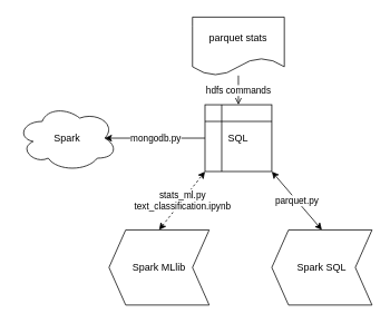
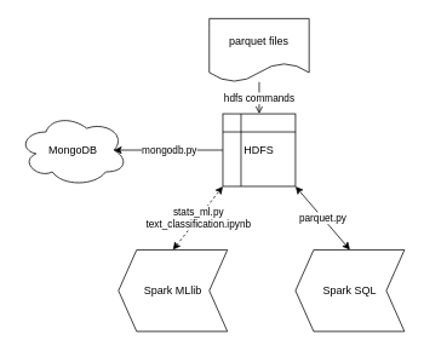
  <mxCell id="0" />
  <mxCell id="1" parent="0" />
- <mxCell id="2" value="parquet stats" style="shape=document;whiteSpace=wrap;html=1;boundedLbl=1;" parent="1" vertex="1"><mxGeometry x="230" y="20" width="110" height="70" as="geometry" /></mxCell>
+ <mxCell id="2" value="parquet files" style="shape=document;whiteSpace=wrap;html=1;boundedLbl=1;" parent="1" vertex="1"><mxGeometry x="230" y="20" width="110" height="70" as="geometry" /></mxCell>
  <mxCell id="3" value="hdfs commands" style="endArrow=open;html=1;entryX=0.5;entryY=0;entryDx=0;entryDy=0;" parent="1" target="7" edge="1" source="2"><mxGeometry width="50" height="50" relative="1" as="geometry"><mxPoint x="390" y="94.5" as="sourcePoint" /><mxPoint x="250" y="135" as="targetPoint" /></mxGeometry></mxCell>
- <mxCell id="4" value="Spark" style="ellipse;shape=cloud;whiteSpace=wrap;html=1;" parent="1" vertex="1"><mxGeometry x="20" y="125" width="120" height="80" as="geometry" /></mxCell>
+ <mxCell id="4" value="MongoDB" style="ellipse;shape=cloud;whiteSpace=wrap;html=1;" parent="1" vertex="1"><mxGeometry x="20" y="125" width="120" height="80" as="geometry" /></mxCell>
  <mxCell id="5" value="" style="endArrow=classic;html=1;exitX=0;exitY=0.5;exitDx=0;exitDy=0;entryX=0.875;entryY=0.5;entryDx=0;entryDy=0;entryPerimeter=0;" parent="1" source="7" target="4" edge="1"><mxGeometry relative="1" as="geometry"><mxPoint x="498.7" y="120.65" as="sourcePoint" /><mxPoint x="530" y="210" as="targetPoint" /><Array as="points" /></mxGeometry></mxCell>
  <mxCell id="6" value="mongodb.py" style="edgeLabel;resizable=0;html=1;align=center;verticalAlign=middle;" parent="5" connectable="0" vertex="1"><mxGeometry relative="1" as="geometry" /></mxCell>
- <mxCell id="7" value="SQL" style="shape=internalStorage;whiteSpace=wrap;html=1;backgroundOutline=1;" parent="1" vertex="1"><mxGeometry x="245" y="125" width="80" height="80" as="geometry" /></mxCell>
+ <mxCell id="7" value="HDFS" style="shape=internalStorage;whiteSpace=wrap;html=1;backgroundOutline=1;" parent="1" vertex="1"><mxGeometry x="245" y="125" width="80" height="80" as="geometry" /></mxCell>
  <mxCell id="8" value="Spark MLlib" style="shape=step;perimeter=stepPerimeter;whiteSpace=wrap;html=1;fixedSize=1;rotation=0;horizontal=1;verticalAlign=middle;textDirection=rtl;direction=west;" parent="1" vertex="1"><mxGeometry x="130" y="275" width="120" height="90" as="geometry" /></mxCell>
  <mxCell id="9" value="Spark SQL" style="shape=step;perimeter=stepPerimeter;whiteSpace=wrap;html=1;fixedSize=1;rotation=0;horizontal=1;verticalAlign=middle;textDirection=rtl;direction=west;" vertex="1" parent="1"><mxGeometry x="325" y="275" width="120" height="90" as="geometry" /></mxCell>
  <mxCell id="10" value="parquet.py" style="endArrow=classic;startArrow=classic;html=1;entryX=0.5;entryY=1;entryDx=0;entryDy=0;exitX=1;exitY=1;exitDx=0;exitDy=0;" edge="1" parent="1" source="7" target="9"><mxGeometry width="50" height="50" relative="1" as="geometry"><mxPoint x="330" y="385" as="sourcePoint" /><mxPoint x="380" y="335" as="targetPoint" /></mxGeometry></mxCell>
  <mxCell id="11" value="stats_ml.py&lt;br&gt;text_classification.ipynb" style="endArrow=classic;startArrow=classic;html=1;entryX=0;entryY=1;entryDx=0;entryDy=0;exitX=0.5;exitY=1;exitDx=0;exitDy=0;dashed=1;" edge="1" parent="1" source="8" target="7"><mxGeometry width="50" height="50" relative="1" as="geometry"><mxPoint x="330" y="385" as="sourcePoint" /><mxPoint x="380" y="335" as="targetPoint" /></mxGeometry></mxCell>
